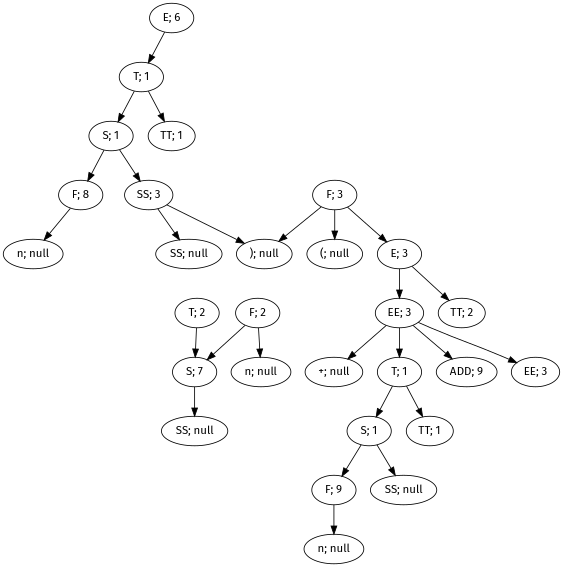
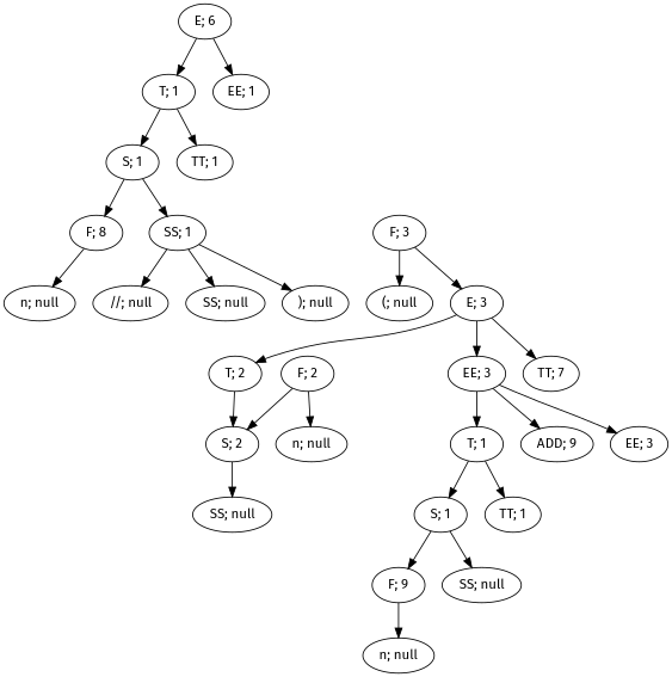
  digraph {
    fontname="Fira Sans"
    node [fontname="Fira Sans"]
    edge [fontname="Fira Sans"]
    n1 [label="E; 6"]
    n2 [label="T; 1"]
+   n3 [label="EE; 1"]
    n4 [label="S; 1"]
    n5 [label="TT; 1"]
    n6 [label="F; 8"]
-   n7 [label="SS; 3"]
+   n7 [label="SS; 1"]
    n8 [label="n; null"]
+   n9 [label="//; null"]
    n10 [label="SS; null"]
    n11 [label="); null"]
    n12 [label="F; 3"]
    n13 [label="(; null"]
    n14 [label="E; 3"]
    n15 [label="T; 2"]
    n16 [label="EE; 3"]
-   n17 [label="TT; 2"]
-   n18 [label="S; 7"]
-   n19 [label="+; null"]
+   n17 [label="TT; 7"]
+   n18 [label="S; 2"]
    n20 [label="T; 1"]
    n21 [label="ADD; 9"]
    n22 [label="EE; 3"]
    n23 [label="SS; null"]
    n24 [label="F; 2"]
    n25 [label="n; null"]
    n26 [label="S; 1"]
    n27 [label="TT; 1"]
    n28 [label="F; 9"]
    n29 [label="SS; null"]
    n30 [label="n; null"]
    n1 -> n2
+   n1 -> n3
    n2 -> n4
    n2 -> n5
    n4 -> n6
    n4 -> n7
    n6 -> n8
+   n7 -> n9
    n7 -> n10
    n7 -> n11
-   n12 -> n11
    n12 -> n13
    n12 -> n14
+   n14 -> n15
    n14 -> n16
    n14 -> n17
    n15 -> n18
-   n16 -> n19
    n16 -> n20
    n16 -> n21
    n16 -> n22
    n18 -> n23
    n20 -> n26
    n20 -> n27
    n24 -> n18
    n24 -> n25
    n26 -> n28
    n26 -> n29
    n28 -> n30
  }
